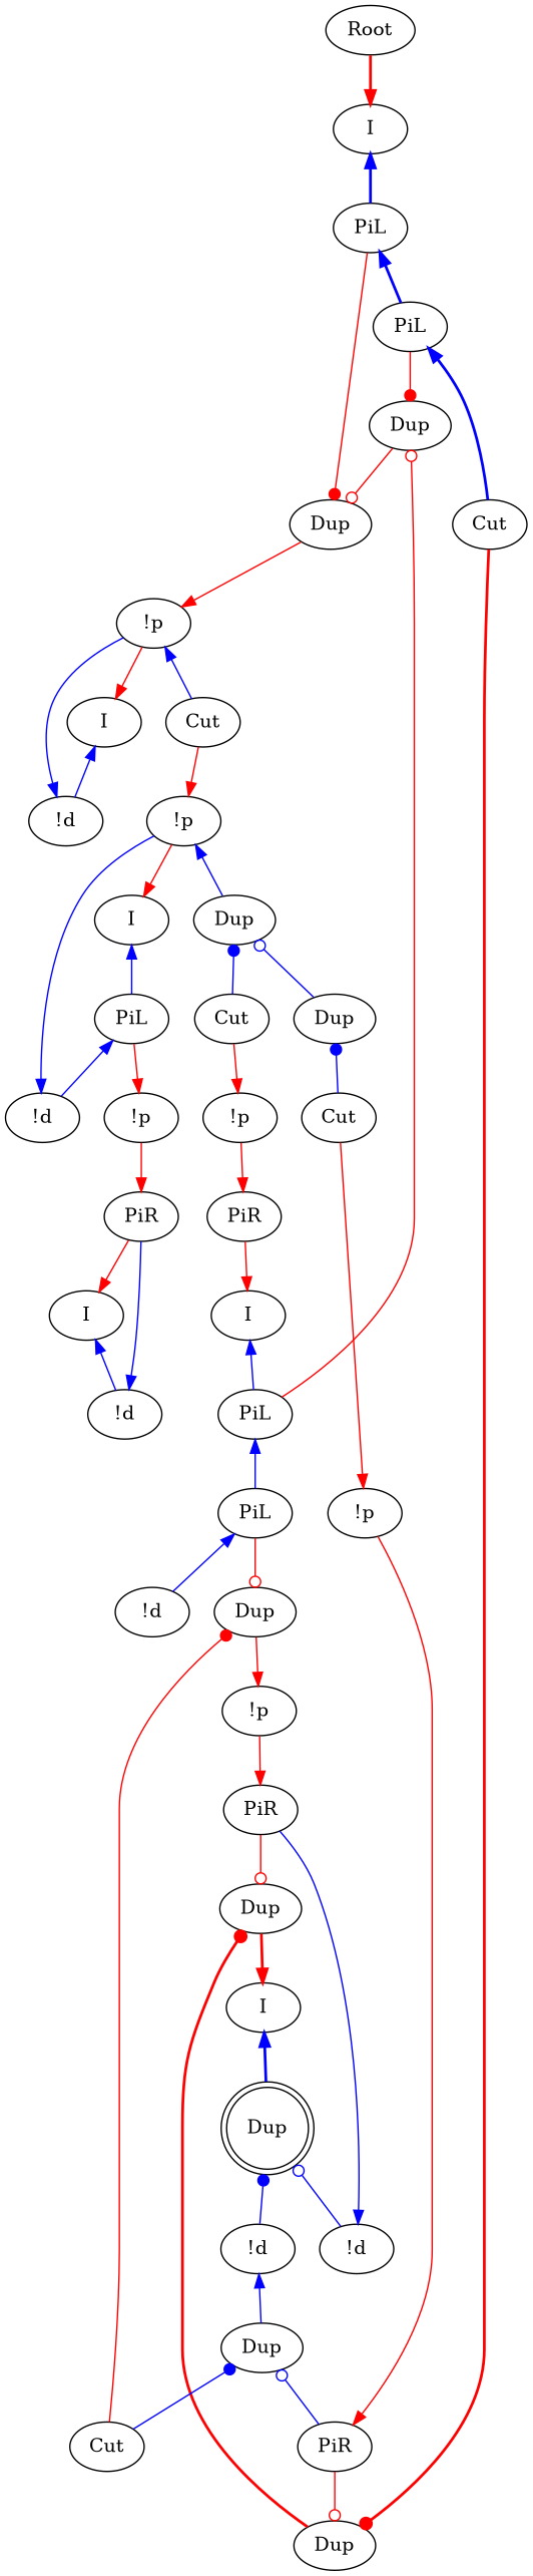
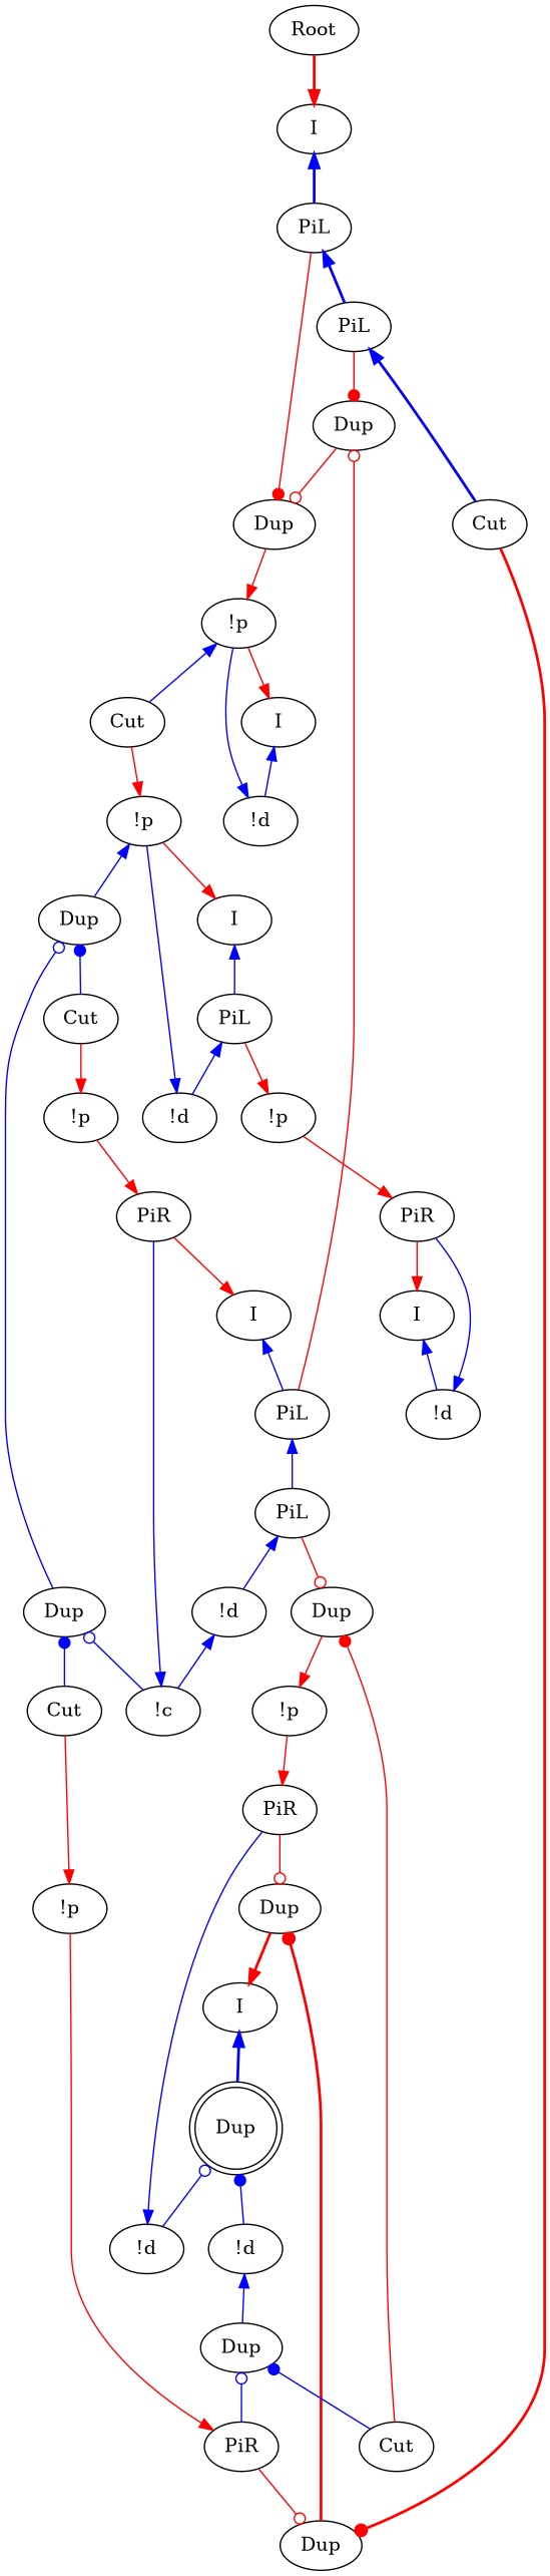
  digraph {
    edge [color=blue dir=back]
    n1 [label=Root]
    n2 [label=I]
    n3 [label="!p"]
    n4 [label=I]
    n5 [label=Cut]
    n6 [label="!d"]
    n7 [label="!p"]
    n8 [label=I]
    n9 [label=Dup]
    n10 [label="!d"]
    n11 [label=PiL]
    n12 [label="!p"]
    n13 [label=PiL]
    n14 [label="!p"]
    n15 [label=PiR]
    n16 [label=Cut]
    n17 [label=I]
+   n18 [label="!c"]
    n19 [label="!d"]
    n20 [label=PiL]
    n21 [label=Dup]
    n22 [label=PiL]
    n23 [label=Dup]
    n24 [label=Cut]
    n25 [label=PiL]
    n26 [label=Dup]
    n27 [label=Cut]
    n28 [label="!p"]
    n29 [label=Dup]
    n30 [label=PiR]
    n31 [label=PiR]
    n32 [label="!p"]
    n33 [label=PiR]
    n34 [label=I]
    n35 [label=Dup]
    n36 [label=Dup]
    n37 [label=Dup]
    n38 [label=Cut]
    n39 [label="!d"]
    n40 [label=I]
    n41 [label=Dup shape=doublecircle]
    n42 [label="!d"]
    n43 [label="!d"]
    n1 -> n2 [color=red penwidth=2 dir=""]
    n2 -> n13 [penwidth=2]
    n3 -> n4 [color=red dir=""]
    n3 -> n5
    n4 -> n6
    n5 -> n7 [color=red dir=""]
    n6 -> n3
    n7 -> n8 [color=red dir=""]
    n7 -> n9
    n8 -> n11
    n9 -> n16 [arrowtail=dot]
    n9 -> n26 [arrowtail=odot]
    n10 -> n7
    n11 -> n10
    n11 -> n12 [color=red dir=""]
    n12 -> n30 [color=red dir=""]
    n13 -> n22 [penwidth=2]
    n13 -> n29 [arrowhead=dot color=red dir=""]
    n14 -> n15 [color=red dir=""]
    n15 -> n17 [color=red dir=""]
    n16 -> n14 [color=red dir=""]
    n17 -> n25
+   n18 -> n15
+   n19 -> n18
    n20 -> n19
    n20 -> n21 [arrowhead=odot color=red dir=""]
    n21 -> n28 [color=red dir=""]
    n22 -> n23 [arrowhead=dot color=red dir=""]
    n22 -> n24 [penwidth=2]
    n23 -> n29 [arrowhead=odot color=red dir=""]
    n24 -> n36 [arrowhead=dot color=red penwidth=2 dir=""]
    n25 -> n20
    n25 -> n23 [arrowhead=odot color=red dir=""]
+   n26 -> n18 [arrowtail=odot]
    n26 -> n27 [arrowtail=dot]
    n27 -> n32 [color=red dir=""]
    n28 -> n31 [color=red dir=""]
    n29 -> n3 [color=red dir=""]
    n30 -> n34 [color=red dir=""]
    n31 -> n35 [arrowhead=odot color=red dir=""]
    n32 -> n33 [color=red dir=""]
    n33 -> n36 [arrowhead=odot color=red dir=""]
    n34 -> n39
    n35 -> n40 [color=red penwidth=2 dir=""]
    n36 -> n35 [arrowhead=dot color=red penwidth=2 dir=""]
    n37 -> n33 [arrowtail=odot]
    n37 -> n38 [arrowtail=dot]
    n38 -> n21 [arrowhead=dot color=red dir=""]
    n39 -> n30
    n40 -> n41 [penwidth=2]
    n41 -> n42 [arrowtail=dot]
    n41 -> n43 [arrowtail=odot]
    n42 -> n37
    n43 -> n31
  }
